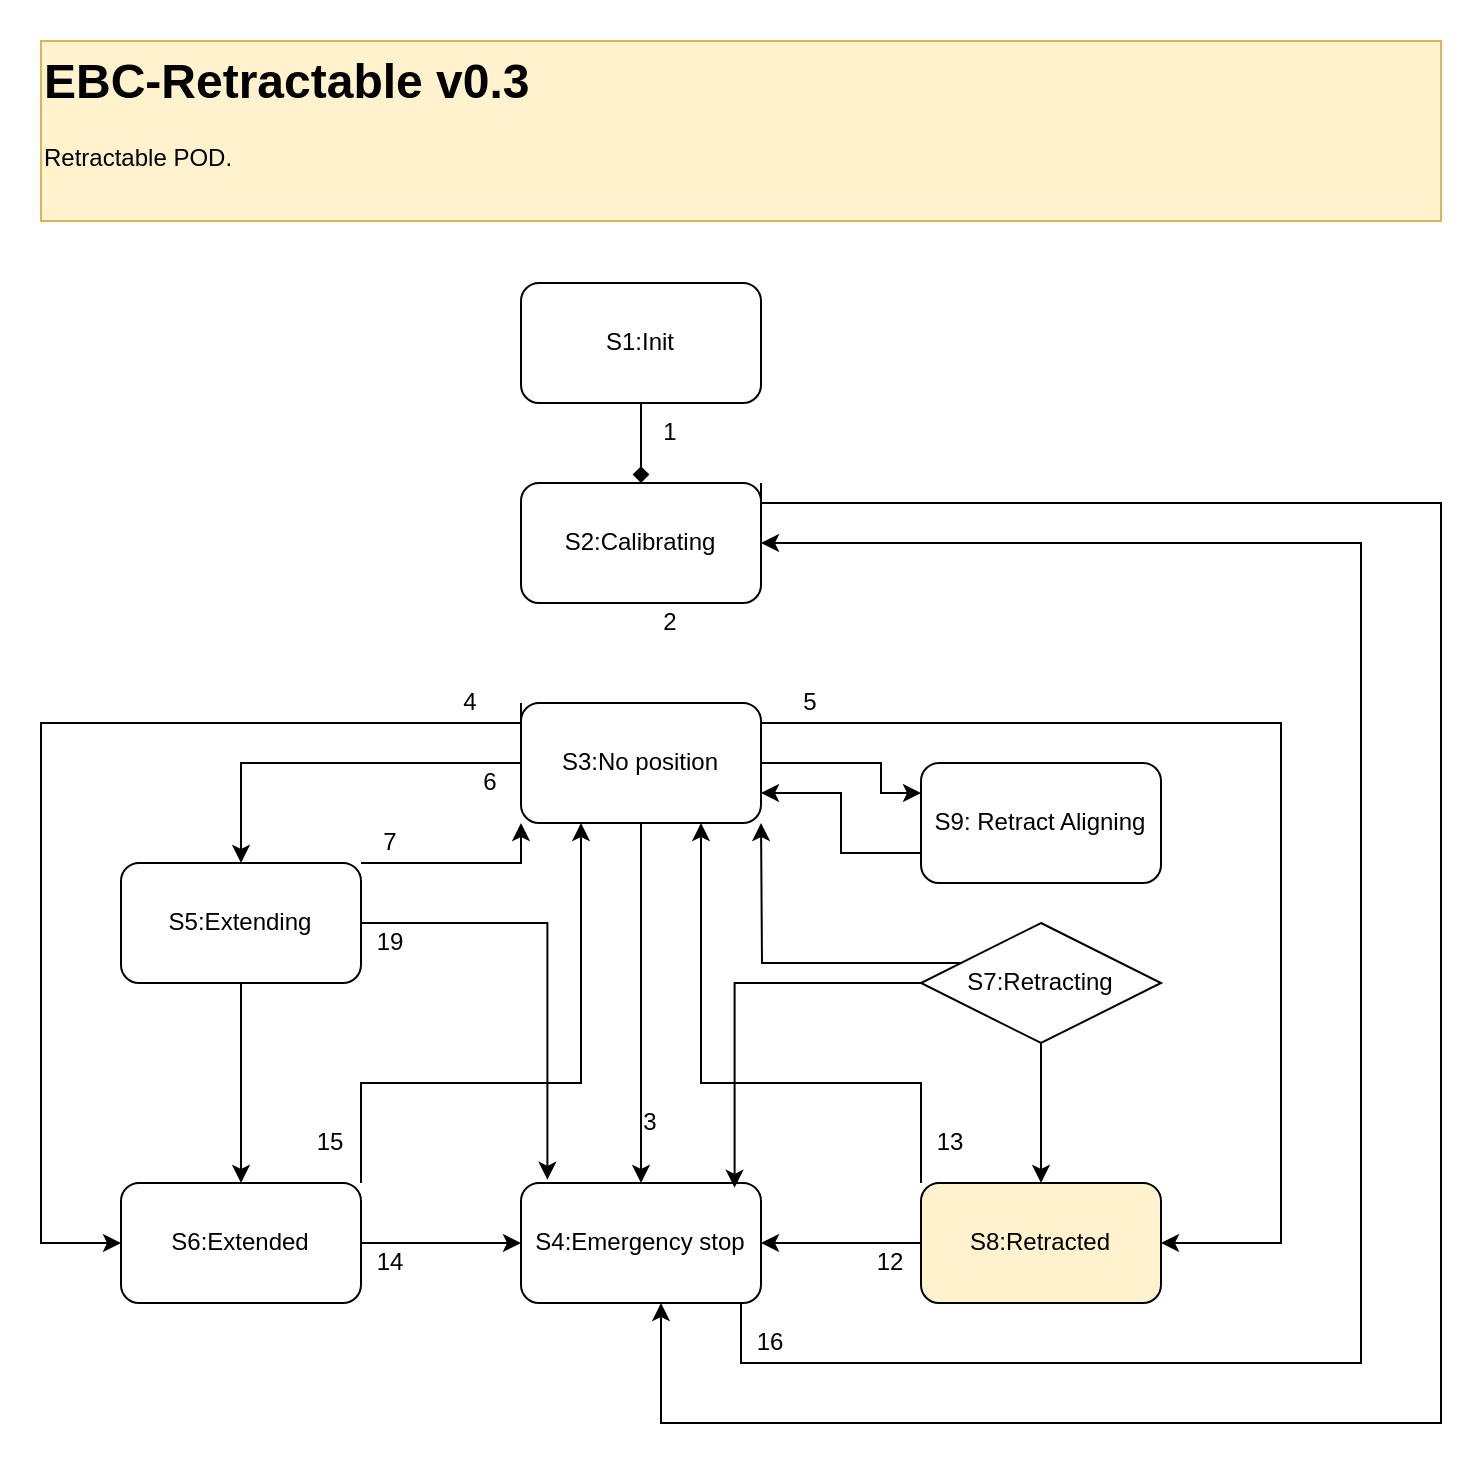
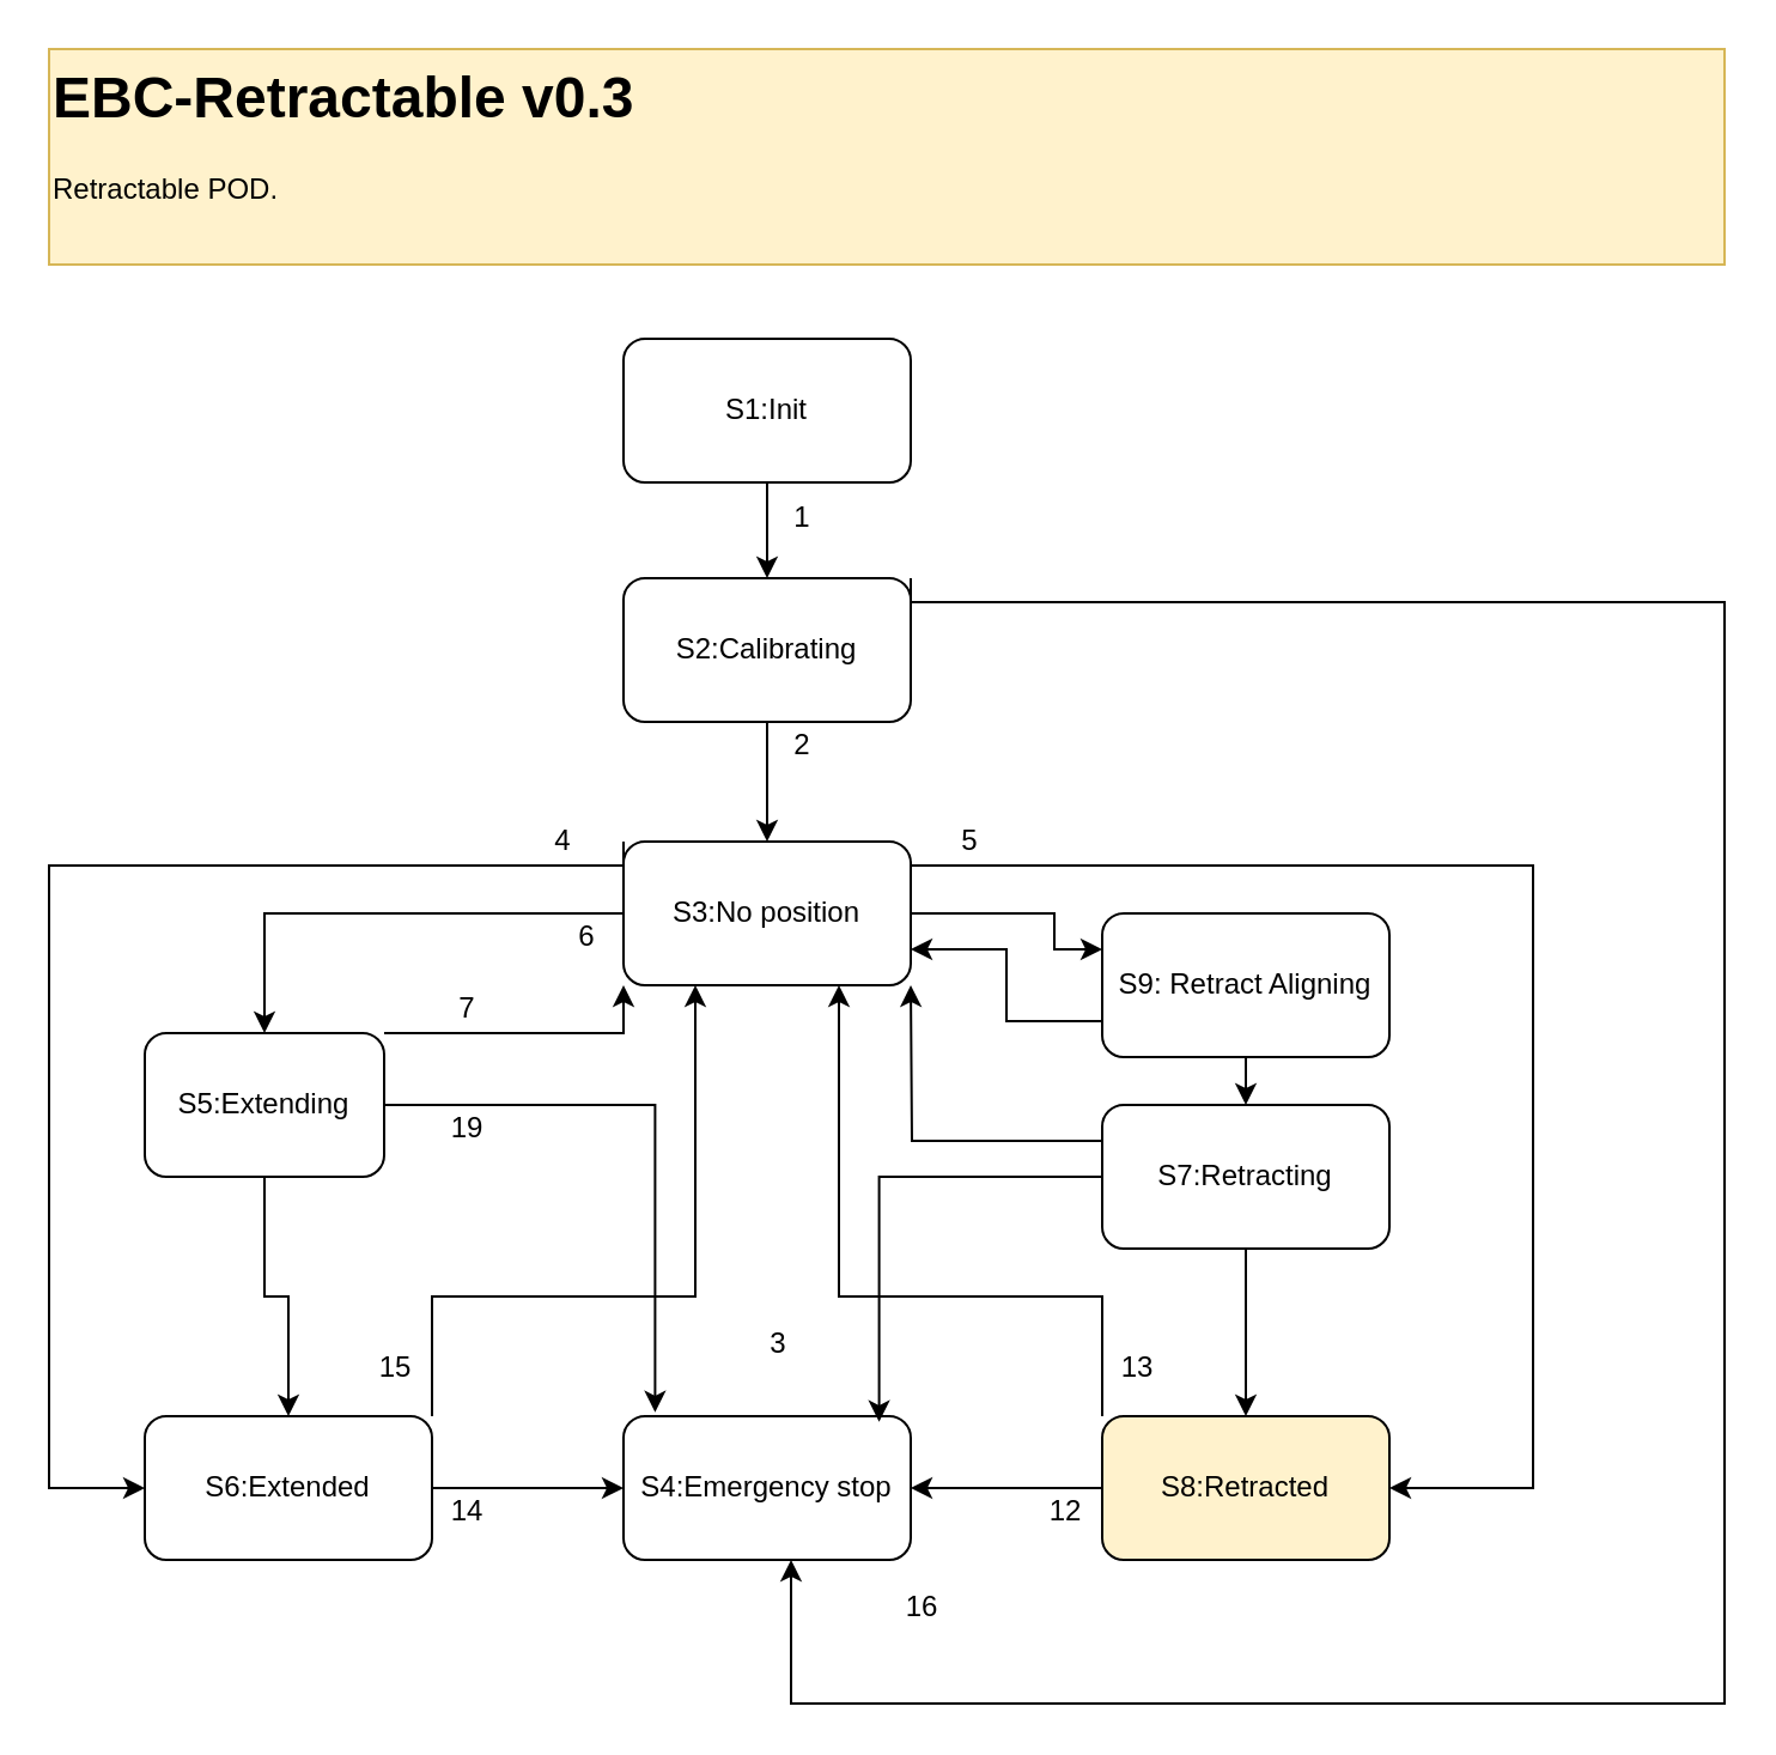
  <mxCell id="0" />
  <mxCell id="1" parent="0" />
- <mxCell id="2" style="edgeStyle=orthogonalEdgeStyle;rounded=0;orthogonalLoop=1;jettySize=auto;html=1;entryX=1;entryY=0.5;entryDx=0;entryDy=0;" parent="1" source="3" target="14" edge="1"><mxGeometry relative="1" as="geometry"><Array as="points"><mxPoint x="370" y="681" /><mxPoint x="680" y="681" /><mxPoint x="680" y="271" /></Array></mxGeometry></mxCell>
  <mxCell id="3" value="S4:Emergency stop" style="rounded=1;whiteSpace=wrap;html=1;" parent="1" vertex="1"><mxGeometry x="260" y="591" width="120" height="60" as="geometry" /></mxCell>
- <mxCell id="4" style="edgeStyle=orthogonalEdgeStyle;rounded=0;orthogonalLoop=1;jettySize=auto;html=1;entryX=0.5;entryY=0;entryDx=0;entryDy=0;endArrow=diamond;" parent="1" source="5" target="14" edge="1"><mxGeometry relative="1" as="geometry" /></mxCell>
+ <mxCell id="4" style="edgeStyle=orthogonalEdgeStyle;rounded=0;orthogonalLoop=1;jettySize=auto;html=1;entryX=0.5;entryY=0;entryDx=0;entryDy=0;" parent="1" source="5" target="14" edge="1"><mxGeometry relative="1" as="geometry" /></mxCell>
  <mxCell id="5" value="S1:Init" style="rounded=1;whiteSpace=wrap;html=1;" parent="1" vertex="1"><mxGeometry x="260" y="141" width="120" height="60" as="geometry" /></mxCell>
  <mxCell id="6" style="edgeStyle=orthogonalEdgeStyle;rounded=0;orthogonalLoop=1;jettySize=auto;html=1;" parent="1" source="11" target="23" edge="1"><mxGeometry relative="1" as="geometry" /></mxCell>
- <mxCell id="7" style="edgeStyle=orthogonalEdgeStyle;rounded=0;orthogonalLoop=1;jettySize=auto;html=1;exitX=0.5;exitY=1;exitDx=0;exitDy=0;entryX=0.5;entryY=0;entryDx=0;entryDy=0;" parent="1" source="11" target="3" edge="1"><mxGeometry relative="1" as="geometry" /></mxCell>
  <mxCell id="8" style="edgeStyle=orthogonalEdgeStyle;rounded=0;orthogonalLoop=1;jettySize=auto;html=1;exitX=0.99;exitY=0.147;exitDx=0;exitDy=0;exitPerimeter=0;" parent="1" source="11" target="17" edge="1"><mxGeometry relative="1" as="geometry"><Array as="points"><mxPoint x="380" y="360" /><mxPoint x="380" y="361" /><mxPoint x="640" y="361" /><mxPoint x="640" y="621" /></Array></mxGeometry></mxCell>
  <mxCell id="9" style="edgeStyle=orthogonalEdgeStyle;rounded=0;orthogonalLoop=1;jettySize=auto;html=1;exitX=0;exitY=0;exitDx=0;exitDy=0;entryX=0;entryY=0.5;entryDx=0;entryDy=0;" parent="1" source="11" target="20" edge="1"><mxGeometry relative="1" as="geometry"><Array as="points"><mxPoint x="260" y="361" /><mxPoint x="20" y="361" /><mxPoint x="20" y="621" /></Array></mxGeometry></mxCell>
  <mxCell id="10" style="edgeStyle=orthogonalEdgeStyle;html=1;exitX=1;exitY=0.5;exitDx=0;exitDy=0;entryX=0;entryY=0.25;entryDx=0;entryDy=0;rounded=0;" edge="1" parent="1" source="11" target="45"><mxGeometry relative="1" as="geometry"><Array as="points"><mxPoint x="440" y="381" /><mxPoint x="440" y="396" /></Array></mxGeometry></mxCell>
  <mxCell id="11" value="S3:No position" style="rounded=1;whiteSpace=wrap;html=1;" parent="1" vertex="1"><mxGeometry x="260" y="351" width="120" height="60" as="geometry" /></mxCell>
+ <mxCell id="12" style="edgeStyle=orthogonalEdgeStyle;rounded=0;orthogonalLoop=1;jettySize=auto;html=1;entryX=0.5;entryY=0;entryDx=0;entryDy=0;" parent="1" source="14" target="11" edge="1"><mxGeometry relative="1" as="geometry" /></mxCell>
  <mxCell id="13" style="edgeStyle=orthogonalEdgeStyle;rounded=0;orthogonalLoop=1;jettySize=auto;html=1;exitX=1;exitY=0;exitDx=0;exitDy=0;" parent="1" source="14" edge="1"><mxGeometry relative="1" as="geometry"><mxPoint x="330" y="651" as="targetPoint" /><Array as="points"><mxPoint x="380" y="251" /><mxPoint x="720" y="251" /><mxPoint x="720" y="711" /><mxPoint x="330" y="711" /><mxPoint x="330" y="651" /></Array></mxGeometry></mxCell>
  <mxCell id="14" value="S2:Calibrating" style="rounded=1;whiteSpace=wrap;html=1;" parent="1" vertex="1"><mxGeometry x="260" y="241" width="120" height="60" as="geometry" /></mxCell>
  <mxCell id="15" style="edgeStyle=orthogonalEdgeStyle;rounded=0;orthogonalLoop=1;jettySize=auto;html=1;entryX=1;entryY=0.5;entryDx=0;entryDy=0;" parent="1" source="17" target="3" edge="1"><mxGeometry relative="1" as="geometry" /></mxCell>
  <mxCell id="16" style="edgeStyle=orthogonalEdgeStyle;rounded=0;orthogonalLoop=1;jettySize=auto;html=1;exitX=0;exitY=0;exitDx=0;exitDy=0;entryX=0.75;entryY=1;entryDx=0;entryDy=0;" parent="1" source="17" target="11" edge="1"><mxGeometry relative="1" as="geometry"><Array as="points"><mxPoint x="460" y="541" /><mxPoint x="350" y="541" /></Array></mxGeometry></mxCell>
  <mxCell id="17" value="S8:Retracted" style="rounded=1;whiteSpace=wrap;html=1;fillColor=#fff2cc;" parent="1" vertex="1"><mxGeometry x="460" y="591" width="120" height="60" as="geometry" /></mxCell>
  <mxCell id="18" style="edgeStyle=orthogonalEdgeStyle;rounded=0;orthogonalLoop=1;jettySize=auto;html=1;exitX=1;exitY=0.5;exitDx=0;exitDy=0;entryX=0;entryY=0.5;entryDx=0;entryDy=0;" parent="1" source="20" target="3" edge="1"><mxGeometry relative="1" as="geometry" /></mxCell>
  <mxCell id="19" style="edgeStyle=orthogonalEdgeStyle;rounded=0;orthogonalLoop=1;jettySize=auto;html=1;exitX=1;exitY=0;exitDx=0;exitDy=0;entryX=0.25;entryY=1;entryDx=0;entryDy=0;" parent="1" source="20" target="11" edge="1"><mxGeometry relative="1" as="geometry"><Array as="points"><mxPoint x="180" y="541" /><mxPoint x="290" y="541" /></Array></mxGeometry></mxCell>
  <mxCell id="20" value="S6:Extended" style="rounded=1;whiteSpace=wrap;html=1;" parent="1" vertex="1"><mxGeometry x="60" y="591" width="120" height="60" as="geometry" /></mxCell>
  <mxCell id="21" style="edgeStyle=orthogonalEdgeStyle;rounded=0;orthogonalLoop=1;jettySize=auto;html=1;entryX=0.5;entryY=0;entryDx=0;entryDy=0;" parent="1" source="23" target="20" edge="1"><mxGeometry relative="1" as="geometry" /></mxCell>
  <mxCell id="22" style="edgeStyle=orthogonalEdgeStyle;rounded=0;orthogonalLoop=1;jettySize=auto;html=1;exitX=1;exitY=0;exitDx=0;exitDy=0;entryX=0;entryY=1;entryDx=0;entryDy=0;" parent="1" source="23" target="11" edge="1"><mxGeometry relative="1" as="geometry"><Array as="points"><mxPoint x="260" y="431" /></Array></mxGeometry></mxCell>
- <mxCell id="23" value="S5:Extending" style="rounded=1;whiteSpace=wrap;html=1;" parent="1" vertex="1"><mxGeometry x="60" y="431" width="120" height="60" as="geometry" /></mxCell>
+ <mxCell id="23" value="S5:Extending" style="rounded=1;whiteSpace=wrap;html=1;" parent="1" vertex="1"><mxGeometry x="60" y="431" width="100" height="60" as="geometry" /></mxCell>
  <mxCell id="24" style="edgeStyle=orthogonalEdgeStyle;rounded=0;orthogonalLoop=1;jettySize=auto;html=1;entryX=0.5;entryY=0;entryDx=0;entryDy=0;" parent="1" source="26" target="17" edge="1"><mxGeometry relative="1" as="geometry" /></mxCell>
  <mxCell id="25" style="edgeStyle=orthogonalEdgeStyle;rounded=0;jumpSize=6;html=1;exitX=0;exitY=0.25;exitDx=0;exitDy=0;" edge="1" parent="1" source="26"><mxGeometry relative="1" as="geometry"><mxPoint x="380" y="411" as="targetPoint" /></mxGeometry></mxCell>
- <mxCell id="26" value="S7:Retracting" style="rhombus;whiteSpace=wrap;html=1;" parent="1" vertex="1"><mxGeometry x="460" y="461" width="120" height="60" as="geometry" /></mxCell>
+ <mxCell id="26" value="S7:Retracting" style="rounded=1;whiteSpace=wrap;html=1;" parent="1" vertex="1"><mxGeometry x="460" y="461" width="120" height="60" as="geometry" /></mxCell>
  <mxCell id="27" value="1" style="text;html=1;align=center;verticalAlign=middle;whiteSpace=wrap;rounded=0;" parent="1" vertex="1"><mxGeometry x="320" y="206" width="30" height="20" as="geometry" /></mxCell>
  <mxCell id="28" value="2" style="text;html=1;align=center;verticalAlign=middle;whiteSpace=wrap;rounded=0;" parent="1" vertex="1"><mxGeometry x="320" y="301" width="30" height="20" as="geometry" /></mxCell>
  <mxCell id="29" value="3" style="text;html=1;align=center;verticalAlign=middle;whiteSpace=wrap;rounded=0;" parent="1" vertex="1"><mxGeometry x="310" y="551" width="30" height="20" as="geometry" /></mxCell>
  <mxCell id="30" value="6" style="text;html=1;align=center;verticalAlign=middle;whiteSpace=wrap;rounded=0;" parent="1" vertex="1"><mxGeometry x="230" y="381" width="30" height="20" as="geometry" /></mxCell>
  <mxCell id="31" value="7" style="text;html=1;align=center;verticalAlign=middle;whiteSpace=wrap;rounded=0;" parent="1" vertex="1"><mxGeometry x="180" y="411" width="30" height="20" as="geometry" /></mxCell>
  <mxCell id="32" value="4" style="text;html=1;align=center;verticalAlign=middle;whiteSpace=wrap;rounded=0;" parent="1" vertex="1"><mxGeometry x="220" y="341" width="30" height="20" as="geometry" /></mxCell>
  <mxCell id="33" value="5" style="text;html=1;align=center;verticalAlign=middle;whiteSpace=wrap;rounded=0;" parent="1" vertex="1"><mxGeometry x="390" y="341" width="30" height="20" as="geometry" /></mxCell>
  <mxCell id="34" value="14" style="text;html=1;align=center;verticalAlign=middle;whiteSpace=wrap;rounded=0;" parent="1" vertex="1"><mxGeometry x="180" y="621" width="30" height="20" as="geometry" /></mxCell>
  <mxCell id="35" value="12" style="text;html=1;align=center;verticalAlign=middle;whiteSpace=wrap;rounded=0;" parent="1" vertex="1"><mxGeometry x="430" y="621" width="30" height="20" as="geometry" /></mxCell>
  <mxCell id="36" value="16" style="text;html=1;align=center;verticalAlign=middle;whiteSpace=wrap;rounded=0;" parent="1" vertex="1"><mxGeometry x="370" y="661" width="30" height="20" as="geometry" /></mxCell>
  <mxCell id="37" value="13" style="text;html=1;align=center;verticalAlign=middle;whiteSpace=wrap;rounded=0;" parent="1" vertex="1"><mxGeometry x="460" y="561" width="30" height="20" as="geometry" /></mxCell>
  <mxCell id="38" value="15" style="text;html=1;align=center;verticalAlign=middle;whiteSpace=wrap;rounded=0;" parent="1" vertex="1"><mxGeometry x="150" y="561" width="30" height="20" as="geometry" /></mxCell>
  <mxCell id="39" value="&lt;h1 style=&quot;margin-top: 0px;&quot;&gt;EBC-Retractable v0.3&lt;/h1&gt;&lt;div&gt;Retractable POD.&lt;/div&gt;" style="text;html=1;whiteSpace=wrap;overflow=hidden;rounded=0;fillColor=#fff2cc;strokeColor=#d6b656;" parent="1" vertex="1"><mxGeometry x="20" y="20" width="700" height="90" as="geometry" /></mxCell>
  <mxCell id="40" style="edgeStyle=orthogonalEdgeStyle;rounded=0;orthogonalLoop=1;jettySize=auto;html=1;entryX=0.89;entryY=0.04;entryDx=0;entryDy=0;entryPerimeter=0;" parent="1" source="26" target="3" edge="1"><mxGeometry relative="1" as="geometry" /></mxCell>
  <mxCell id="41" style="edgeStyle=orthogonalEdgeStyle;rounded=0;orthogonalLoop=1;jettySize=auto;html=1;entryX=0.11;entryY=-0.027;entryDx=0;entryDy=0;entryPerimeter=0;" parent="1" source="23" target="3" edge="1"><mxGeometry relative="1" as="geometry" /></mxCell>
  <mxCell id="42" value="19" style="text;html=1;align=center;verticalAlign=middle;whiteSpace=wrap;rounded=0;" parent="1" vertex="1"><mxGeometry x="180" y="461" width="30" height="20" as="geometry" /></mxCell>
+ <mxCell id="43" style="edgeStyle=none;html=1;" edge="1" parent="1" source="45" target="26"><mxGeometry relative="1" as="geometry" /></mxCell>
  <mxCell id="44" style="edgeStyle=orthogonalEdgeStyle;html=1;exitX=0;exitY=0.75;exitDx=0;exitDy=0;entryX=1;entryY=0.75;entryDx=0;entryDy=0;jumpSize=6;rounded=0;" edge="1" parent="1" source="45" target="11"><mxGeometry relative="1" as="geometry" /></mxCell>
  <mxCell id="45" value="S9: Retract Aligning" style="rounded=1;whiteSpace=wrap;html=1;" vertex="1" parent="1"><mxGeometry x="460" y="381" width="120" height="60" as="geometry" /></mxCell>
